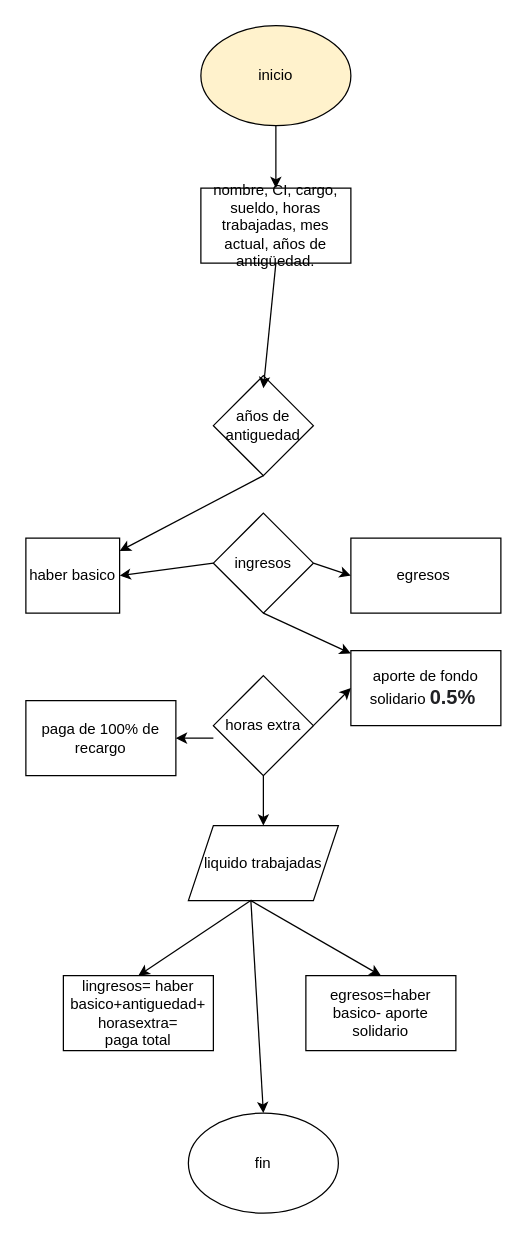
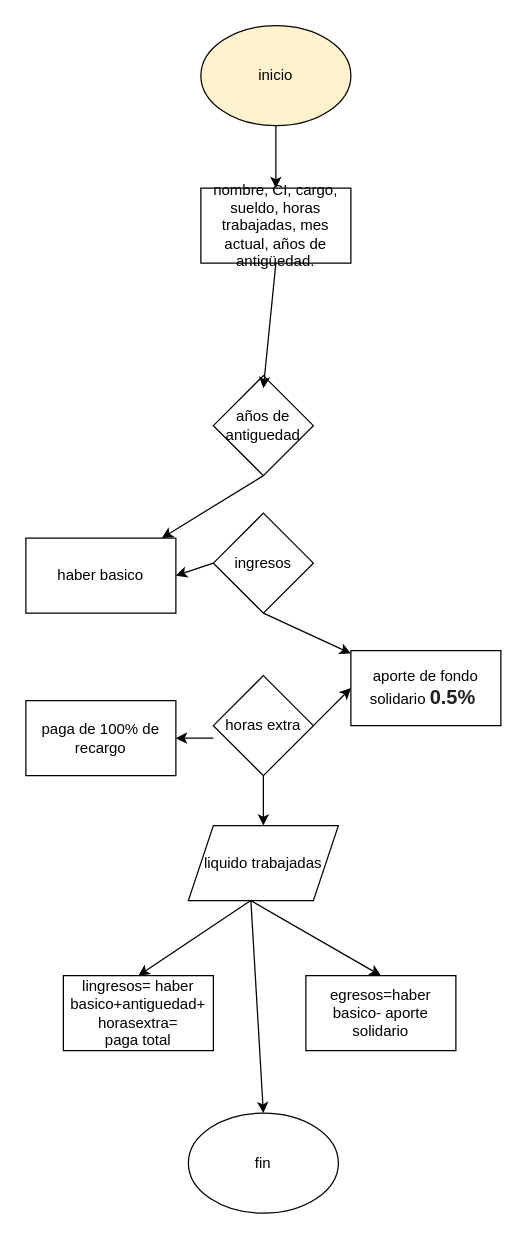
  <mxCell id="0" />
  <mxCell id="1" parent="0" />
  <mxCell id="2" value="inicio" style="ellipse;whiteSpace=wrap;html=1;fillColor=#fff2cc;" vertex="1" parent="1"><mxGeometry x="160" y="20" width="120" height="80" as="geometry" /></mxCell>
  <mxCell id="3" value="" style="endArrow=classic;html=1;rounded=0;exitX=0.5;exitY=1;exitDx=0;exitDy=0;" edge="1" parent="1" source="2" target="4"><mxGeometry width="50" height="50" relative="1" as="geometry"><mxPoint x="190" y="510" as="sourcePoint" /><mxPoint x="220" y="340" as="targetPoint" /></mxGeometry></mxCell>
  <mxCell id="4" value="nombre, CI, cargo, sueldo, horas trabajadas, mes actual, años de antigüedad." style="rounded=0;whiteSpace=wrap;html=1;" vertex="1" parent="1"><mxGeometry x="160" y="150" width="120" height="60" as="geometry" /></mxCell>
  <mxCell id="5" value="ingresos" style="rhombus;whiteSpace=wrap;html=1;" vertex="1" parent="1"><mxGeometry x="170" y="410" width="80" height="80" as="geometry" /></mxCell>
- <mxCell id="6" value="haber basico" style="rounded=0;whiteSpace=wrap;html=1;" vertex="1" parent="1"><mxGeometry x="20" y="430" width="75" height="60" as="geometry" /></mxCell>
- <mxCell id="7" value="egresos&amp;nbsp;" style="rounded=0;whiteSpace=wrap;html=1;" vertex="1" parent="1"><mxGeometry x="280" y="430" width="120" height="60" as="geometry" /></mxCell>
+ <mxCell id="6" value="haber basico" style="rounded=0;whiteSpace=wrap;html=1;" vertex="1" parent="1"><mxGeometry x="20" y="430" width="120" height="60" as="geometry" /></mxCell>
  <mxCell id="8" value="aporte de fondo solidario&amp;nbsp;&lt;b style=&quot;color: rgb(32, 33, 36); font-family: arial, sans-serif; font-size: 16px; text-align: start; background-color: rgb(255, 255, 255);&quot;&gt;0.5%&amp;nbsp;&lt;/b&gt;" style="rounded=0;whiteSpace=wrap;html=1;" vertex="1" parent="1"><mxGeometry x="280" y="520" width="120" height="60" as="geometry" /></mxCell>
  <mxCell id="9" value="horas extra" style="rhombus;whiteSpace=wrap;html=1;" vertex="1" parent="1"><mxGeometry x="170" y="540" width="80" height="80" as="geometry" /></mxCell>
  <mxCell id="10" value="paga de 100% de recargo" style="rounded=0;whiteSpace=wrap;html=1;" vertex="1" parent="1"><mxGeometry x="20" y="560" width="120" height="60" as="geometry" /></mxCell>
  <mxCell id="11" value="liquido trabajadas" style="shape=parallelogram;perimeter=parallelogramPerimeter;whiteSpace=wrap;html=1;fixedSize=1;" vertex="1" parent="1"><mxGeometry x="150" y="660" width="120" height="60" as="geometry" /></mxCell>
  <mxCell id="12" value="años de antiguedad" style="rhombus;whiteSpace=wrap;html=1;" vertex="1" parent="1"><mxGeometry x="170" y="300" width="80" height="80" as="geometry" /></mxCell>
  <mxCell id="13" value="" style="endArrow=classic;html=1;rounded=0;exitX=0.5;exitY=1;exitDx=0;exitDy=0;" edge="1" parent="1" source="4"><mxGeometry width="50" height="50" relative="1" as="geometry"><mxPoint x="220" y="580" as="sourcePoint" /><mxPoint x="210" y="310" as="targetPoint" /></mxGeometry></mxCell>
  <mxCell id="14" value="" style="endArrow=classic;html=1;rounded=0;exitX=0.5;exitY=1;exitDx=0;exitDy=0;" edge="1" parent="1" source="12" target="6"><mxGeometry width="50" height="50" relative="1" as="geometry"><mxPoint x="230" y="220" as="sourcePoint" /><mxPoint x="240" y="330" as="targetPoint" /></mxGeometry></mxCell>
  <mxCell id="15" value="" style="endArrow=classic;html=1;rounded=0;exitX=0.5;exitY=1;exitDx=0;exitDy=0;" edge="1" parent="1" source="5" target="8"><mxGeometry width="50" height="50" relative="1" as="geometry"><mxPoint x="220" y="580" as="sourcePoint" /><mxPoint x="270" y="530" as="targetPoint" /></mxGeometry></mxCell>
  <mxCell id="16" value="" style="endArrow=classic;html=1;rounded=0;exitX=0.5;exitY=1;exitDx=0;exitDy=0;entryX=0.5;entryY=0;entryDx=0;entryDy=0;" edge="1" parent="1" source="9" target="11"><mxGeometry width="50" height="50" relative="1" as="geometry"><mxPoint x="220" y="580" as="sourcePoint" /><mxPoint x="270" y="530" as="targetPoint" /></mxGeometry></mxCell>
  <mxCell id="17" value="" style="endArrow=classic;html=1;rounded=0;exitX=0;exitY=0.5;exitDx=0;exitDy=0;entryX=1;entryY=0.5;entryDx=0;entryDy=0;" edge="1" parent="1" source="5" target="6"><mxGeometry width="50" height="50" relative="1" as="geometry"><mxPoint x="220" y="580" as="sourcePoint" /><mxPoint x="270" y="530" as="targetPoint" /></mxGeometry></mxCell>
- <mxCell id="18" value="" style="endArrow=classic;html=1;rounded=0;exitX=1;exitY=0.5;exitDx=0;exitDy=0;entryX=0;entryY=0.5;entryDx=0;entryDy=0;" edge="1" parent="1" source="5" target="7"><mxGeometry width="50" height="50" relative="1" as="geometry"><mxPoint x="220" y="580" as="sourcePoint" /><mxPoint x="270" y="530" as="targetPoint" /></mxGeometry></mxCell>
  <mxCell id="19" value="" style="endArrow=classic;html=1;rounded=0;entryX=1;entryY=0.5;entryDx=0;entryDy=0;" edge="1" parent="1" target="10"><mxGeometry width="50" height="50" relative="1" as="geometry"><mxPoint x="170" y="590" as="sourcePoint" /><mxPoint x="270" y="530" as="targetPoint" /></mxGeometry></mxCell>
  <mxCell id="20" value="" style="endArrow=classic;html=1;rounded=0;exitX=1;exitY=0.5;exitDx=0;exitDy=0;entryX=0;entryY=0.5;entryDx=0;entryDy=0;" edge="1" parent="1" source="9" target="8"><mxGeometry width="50" height="50" relative="1" as="geometry"><mxPoint x="220" y="580" as="sourcePoint" /><mxPoint x="270" y="530" as="targetPoint" /></mxGeometry></mxCell>
  <mxCell id="21" value="lingresos= haber basico+antiguedad+ horasextra=&lt;br&gt;paga total" style="rounded=0;whiteSpace=wrap;html=1;" vertex="1" parent="1"><mxGeometry x="50" y="780" width="120" height="60" as="geometry" /></mxCell>
  <mxCell id="22" value="egresos=haber basico- aporte solidario" style="rounded=0;whiteSpace=wrap;html=1;" vertex="1" parent="1"><mxGeometry x="244" y="780" width="120" height="60" as="geometry" /></mxCell>
  <mxCell id="23" value="" style="endArrow=classic;html=1;rounded=0;exitX=0.421;exitY=0.992;exitDx=0;exitDy=0;exitPerimeter=0;entryX=0.5;entryY=0;entryDx=0;entryDy=0;" edge="1" parent="1" source="11" target="21"><mxGeometry width="50" height="50" relative="1" as="geometry"><mxPoint x="130" y="820" as="sourcePoint" /><mxPoint x="180" y="770" as="targetPoint" /></mxGeometry></mxCell>
  <mxCell id="24" value="" style="endArrow=classic;html=1;rounded=0;entryX=0.5;entryY=0;entryDx=0;entryDy=0;" edge="1" parent="1" target="22"><mxGeometry width="50" height="50" relative="1" as="geometry"><mxPoint x="200" y="720" as="sourcePoint" /><mxPoint x="180" y="770" as="targetPoint" /></mxGeometry></mxCell>
  <mxCell id="25" value="fin" style="ellipse;whiteSpace=wrap;html=1;" vertex="1" parent="1"><mxGeometry x="150" y="890" width="120" height="80" as="geometry" /></mxCell>
  <mxCell id="26" value="" style="endArrow=classic;html=1;rounded=0;entryX=0.5;entryY=0;entryDx=0;entryDy=0;" edge="1" parent="1" target="25"><mxGeometry width="50" height="50" relative="1" as="geometry"><mxPoint x="200" y="720" as="sourcePoint" /><mxPoint x="180" y="610" as="targetPoint" /></mxGeometry></mxCell>
